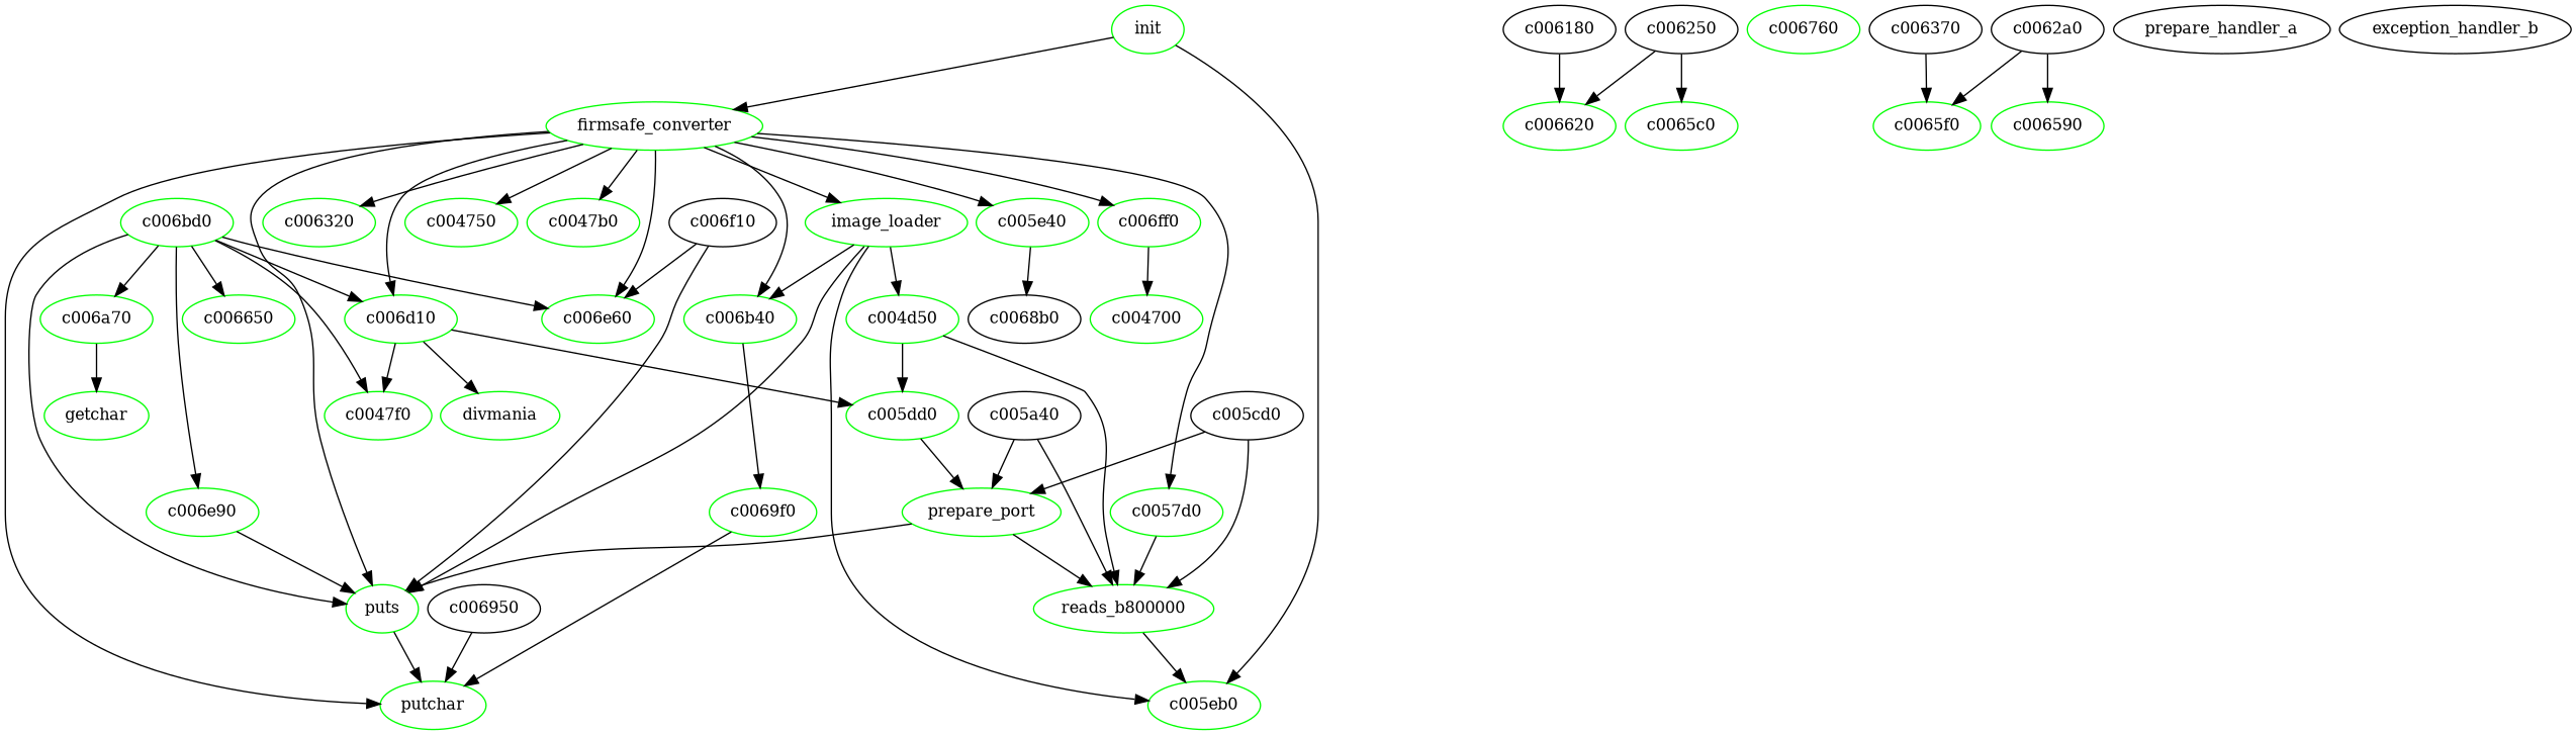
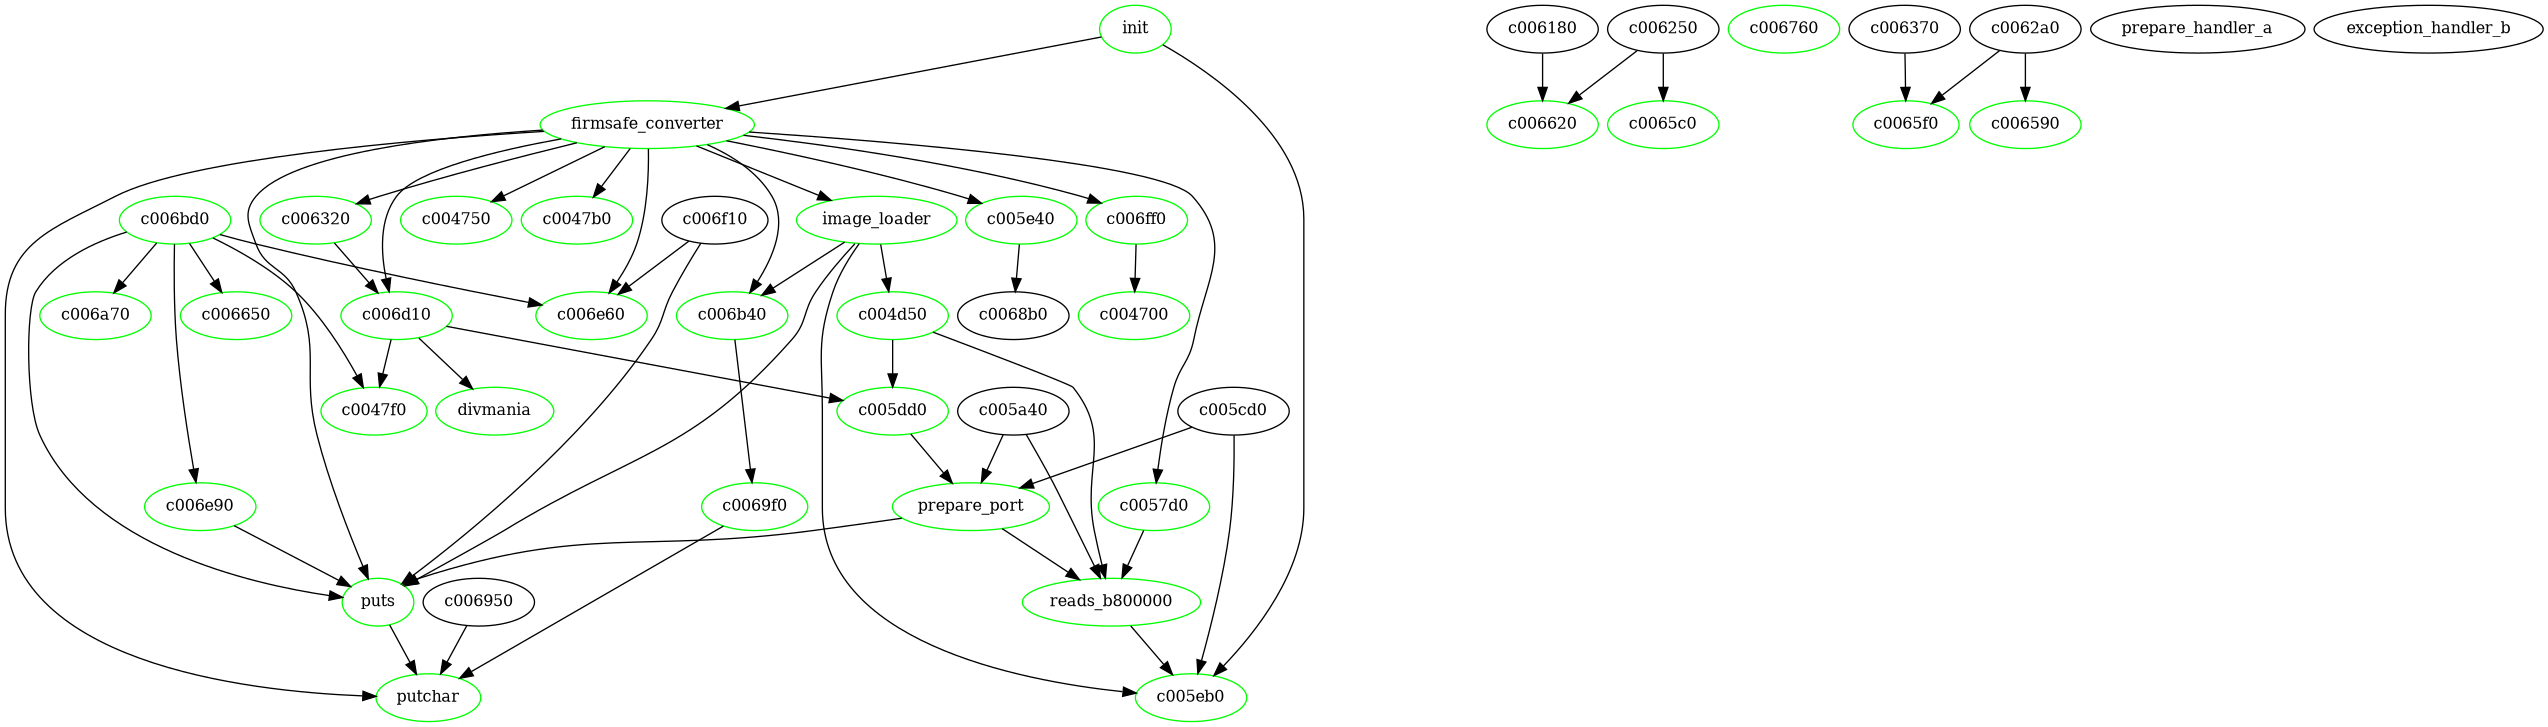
  digraph {
    nodesep=0.1
    node [color=green fontsize=12]
    c006b40
    c0069f0
    n3 [label=putchar]
    n4 [label=prepare_port]
    c005dd0
    n6 [label=reads_b800000]
    n7 [label=puts]
    c005eb0
-   n9 [label=getchar]
    c004d50
    c006180 [color=""]
    c006620
    n13 [label=image_loader]
    c006760
    c006bd0
    c0047f0
    c006650
    c006a70
    c006d10
    c006e60
    c006e90
    n22 [label=divmania]
    n23 [label=init]
    n24 [label=firmsafe_converter]
    c004750
    c0047b0
    c0057d0
    c005e40
    c006320
    c006ff0
    c0068b0 [color=black]
    c004700
    c006370 [color=black]
    c0065f0
    n35 [label=prepare_handler_a color=""]
    n36 [label=exception_handler_b color=""]
    c005a40 [color=""]
    c005cd0 [color=""]
    c006250 [color=""]
    c0065c0
    c0062a0 [color=""]
    c006590
    c006950 [color=""]
    c006f10 [color=""]
    c006b40 -> c0069f0
    c0069f0 -> n3
    n4 -> n6
    n4 -> n7
    c005dd0 -> n4
    n6 -> c005eb0
    n7 -> n3
    c004d50 -> c005dd0
    c004d50 -> n6
    c006180 -> c006620
    n13 -> c006b40
    n13 -> n7
    n13 -> c005eb0
    n13 -> c004d50
    c006bd0 -> n7
    c006bd0 -> c0047f0
    c006bd0 -> c006650
    c006bd0 -> c006a70
-   c006bd0 -> c006d10
+   c006320 -> c006d10
    c006bd0 -> c006e60
    c006bd0 -> c006e90
-   c006a70 -> n9
    c006d10 -> c005dd0
    c006d10 -> c0047f0
    c006d10 -> n22
    c006e90 -> n7
    n23 -> c005eb0
    n23 -> n24
    n24 -> c006b40
    n24 -> n3
    n24 -> n7
    n24 -> n13
    n24 -> c006d10
    n24 -> c006e60
    n24 -> c004750
    n24 -> c0047b0
    n24 -> c0057d0
    n24 -> c005e40
    n24 -> c006320
    n24 -> c006ff0
    c0057d0 -> n6
    c005e40 -> c0068b0
    c006ff0 -> c004700
    c006370 -> c0065f0
    c005a40 -> n4
    c005a40 -> n6
    c005cd0 -> n4
-   c005cd0 -> n6
+   c005cd0 -> c005eb0
    c006250 -> c006620
    c006250 -> c0065c0
    c0062a0 -> c0065f0
    c0062a0 -> c006590
    c006950 -> n3
    c006f10 -> n7
    c006f10 -> c006e60
  }
